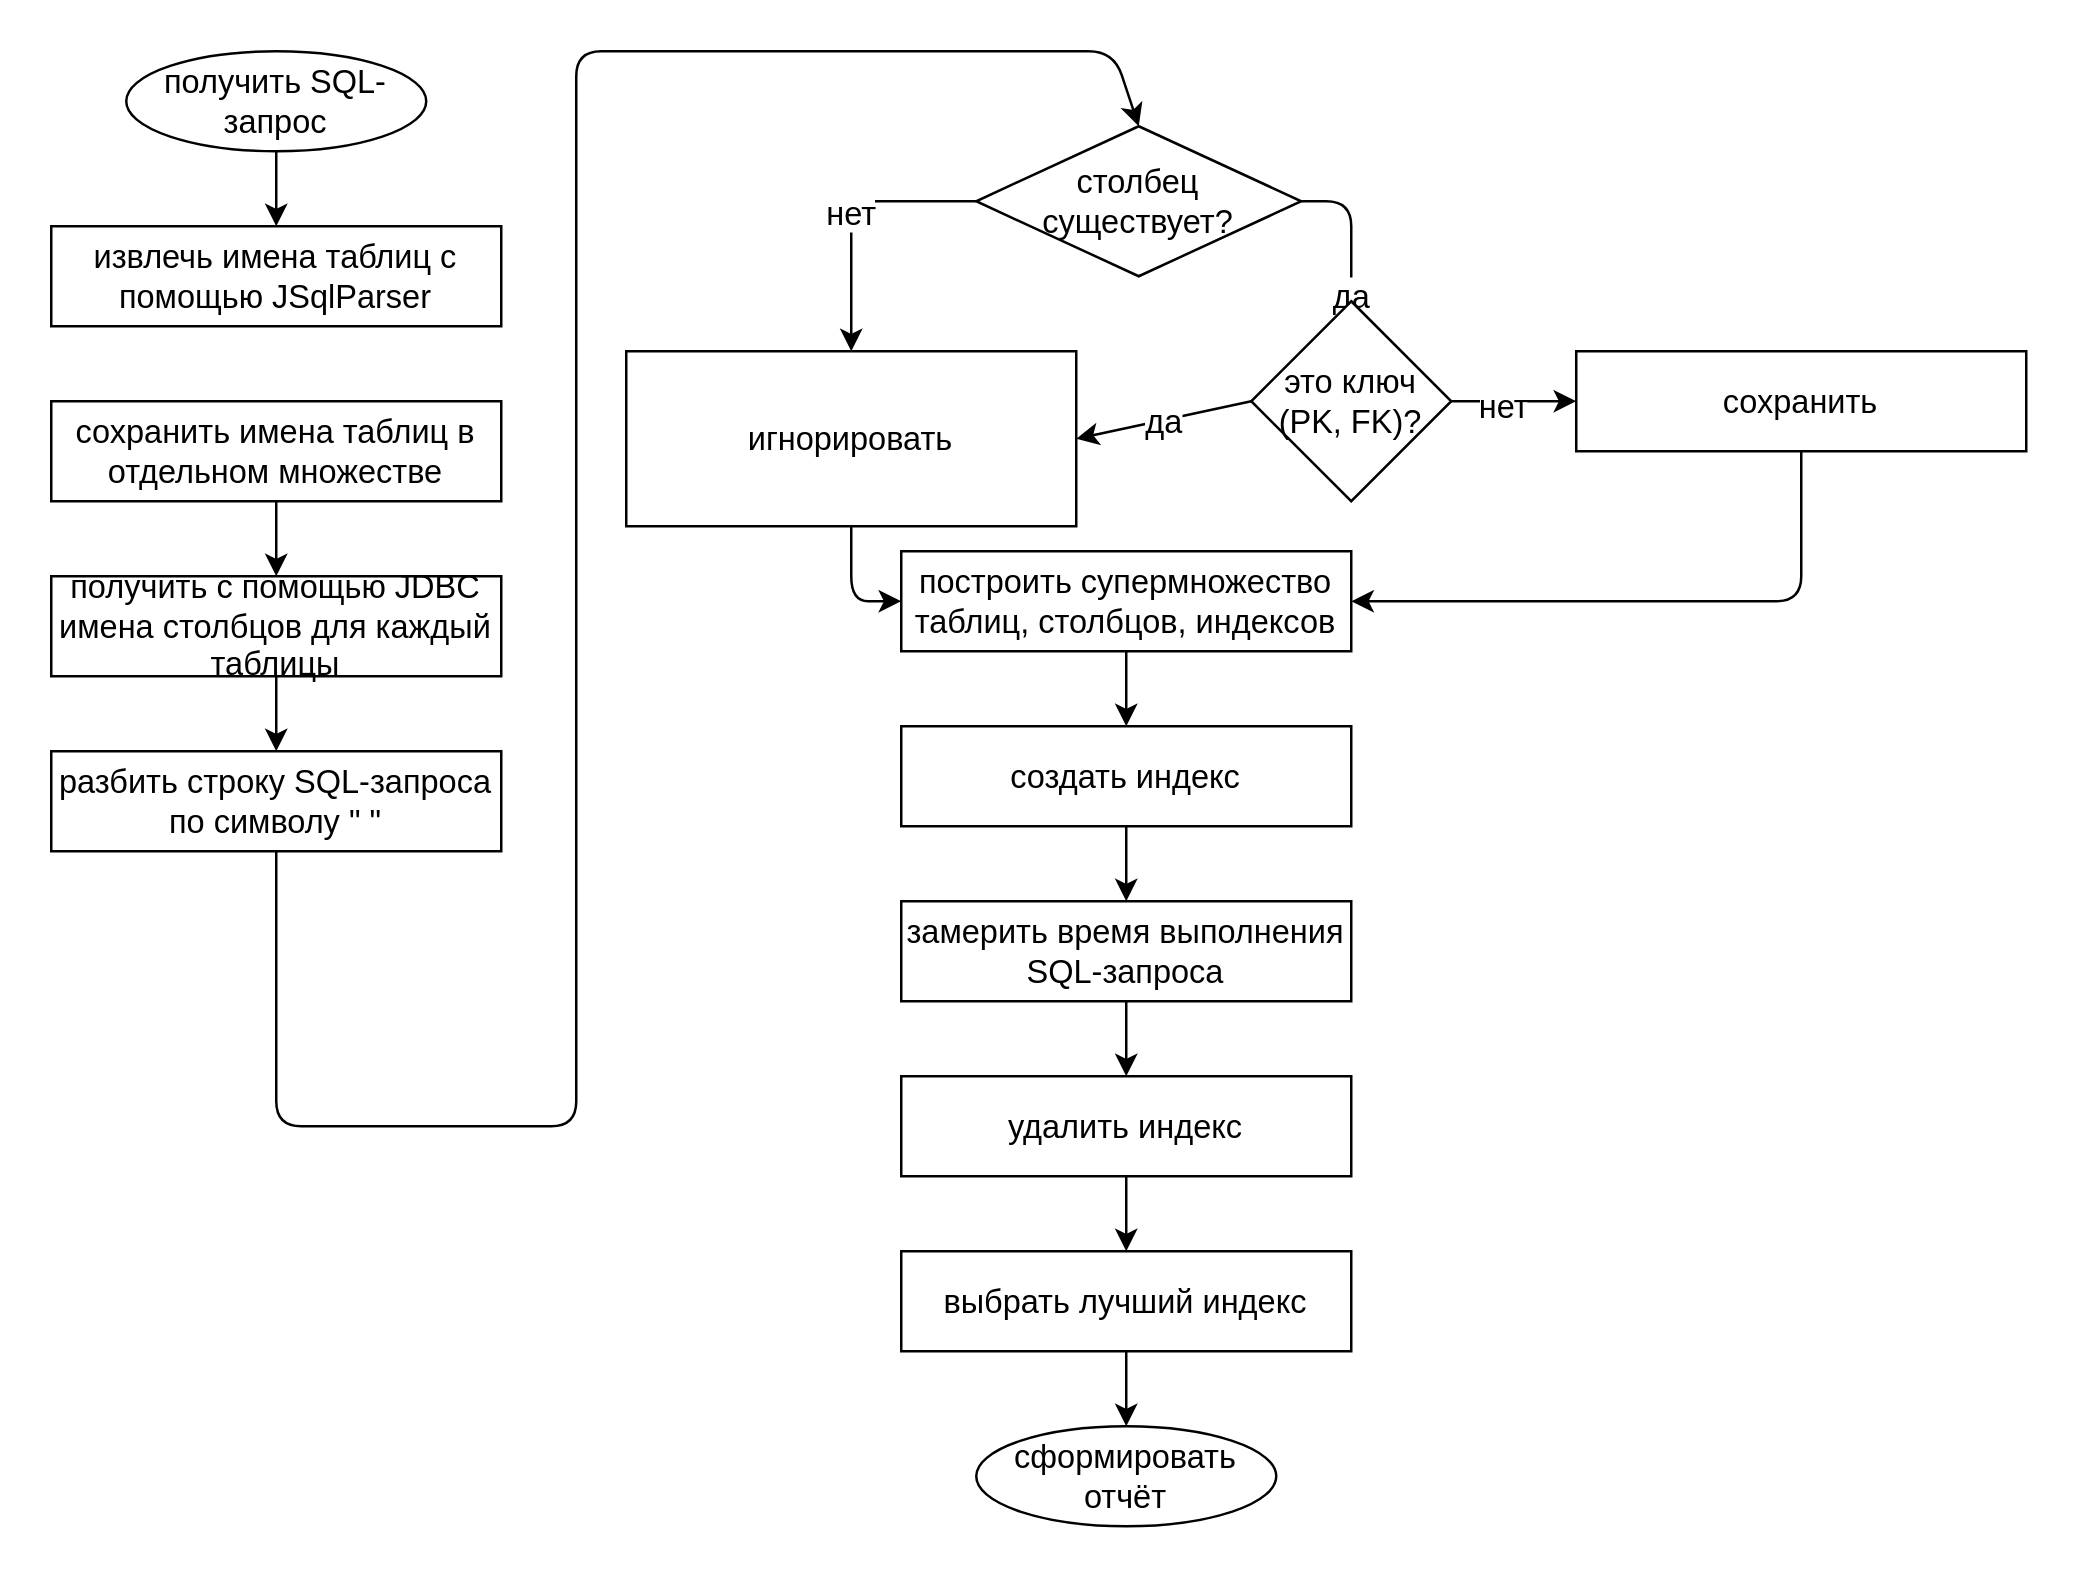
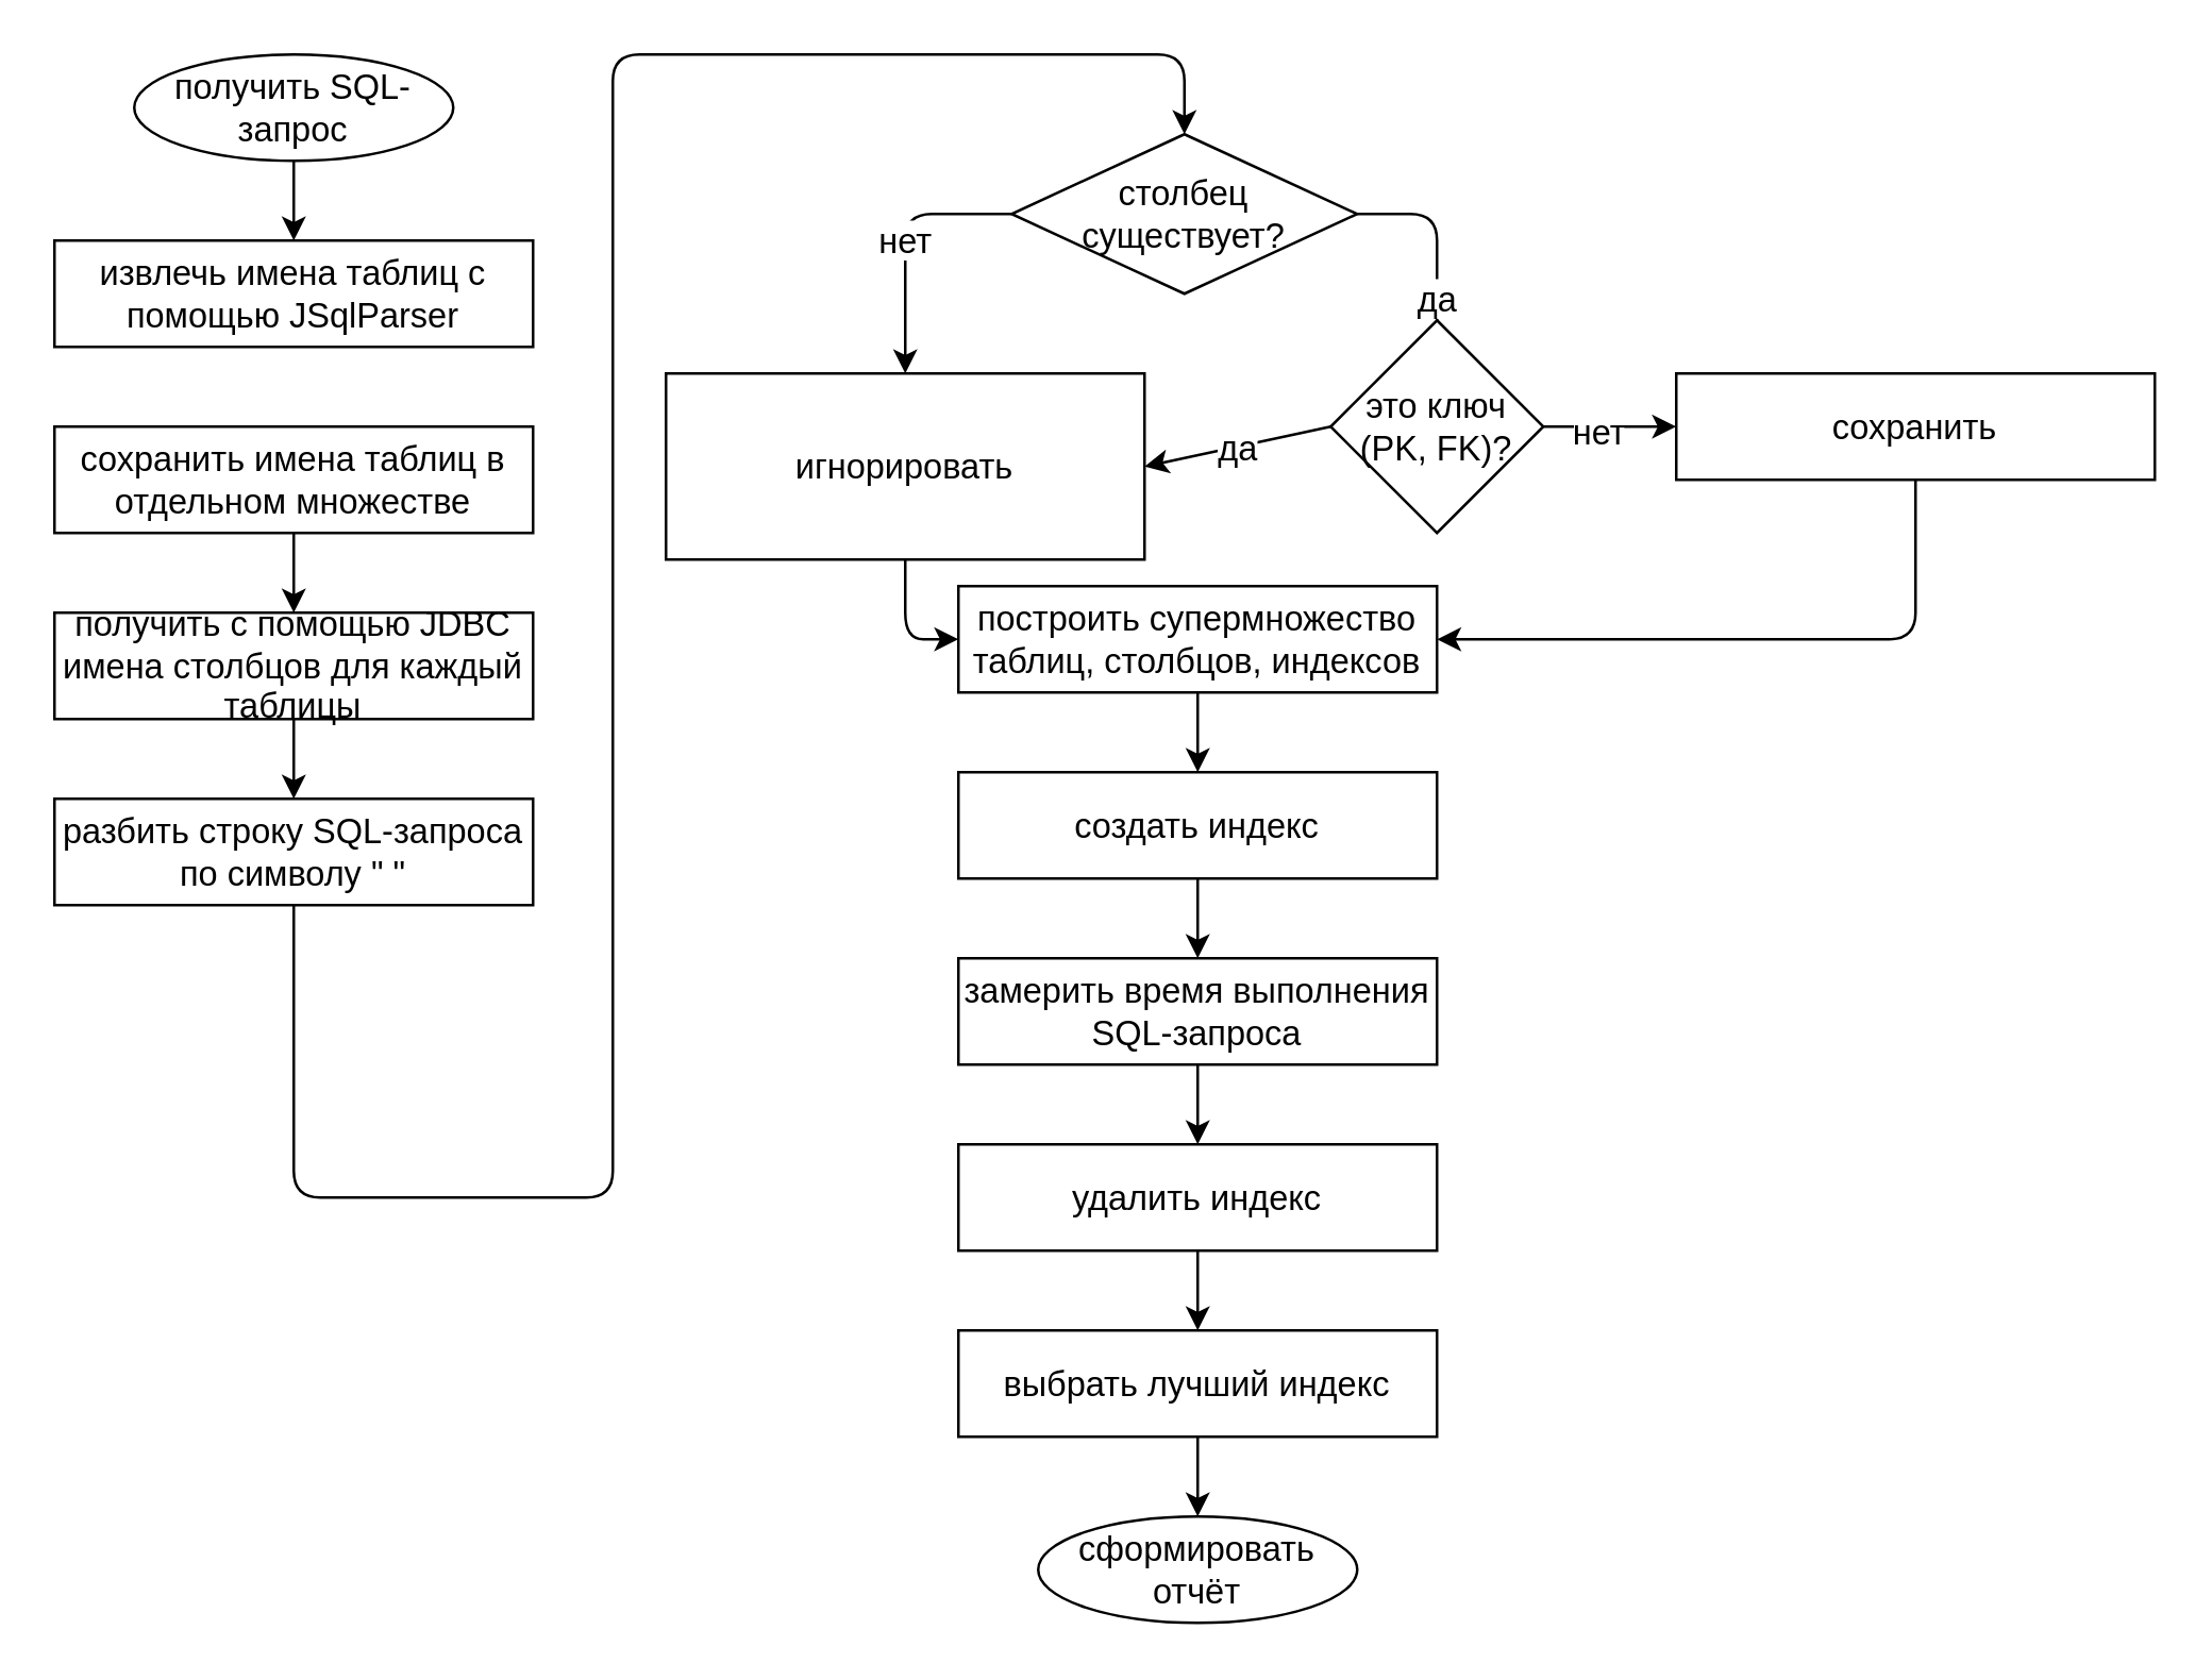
  <mxCell id="0" />
  <mxCell id="1" parent="0" />
  <mxCell id="2" value="&lt;font style=&quot;font-size: 13px;&quot;&gt;получить SQL-запрос&lt;/font&gt;" style="ellipse;whiteSpace=wrap;html=1;fontSize=13;" parent="1" vertex="1"><mxGeometry x="50" y="20" width="120" height="40" as="geometry" /></mxCell>
  <mxCell id="3" value="извлечь имена таблиц с помощью JSqlParser" style="rounded=0;whiteSpace=wrap;html=1;fontSize=13;" parent="1" vertex="1"><mxGeometry x="20" y="90" width="180" height="40" as="geometry" /></mxCell>
  <mxCell id="4" value="" style="endArrow=classic;html=1;exitX=0.5;exitY=1;exitDx=0;exitDy=0;entryX=0.5;entryY=0;entryDx=0;entryDy=0;" parent="1" source="2" target="3" edge="1"><mxGeometry width="50" height="50" relative="1" as="geometry"><mxPoint x="90" y="200" as="sourcePoint" /><mxPoint x="140" y="150" as="targetPoint" /></mxGeometry></mxCell>
  <mxCell id="5" style="edgeStyle=none;html=1;exitX=0.5;exitY=1;exitDx=0;exitDy=0;entryX=0.5;entryY=0;entryDx=0;entryDy=0;" parent="1" source="6" target="8" edge="1"><mxGeometry relative="1" as="geometry" /></mxCell>
  <mxCell id="6" value="сохранить имена таблиц в отдельном множестве" style="rounded=0;whiteSpace=wrap;html=1;fontSize=13;" parent="1" vertex="1"><mxGeometry x="20" y="160" width="180" height="40" as="geometry" /></mxCell>
  <mxCell id="7" style="edgeStyle=none;html=1;exitX=0.5;exitY=1;exitDx=0;exitDy=0;entryX=0.5;entryY=0;entryDx=0;entryDy=0;" parent="1" source="8" target="10" edge="1"><mxGeometry relative="1" as="geometry" /></mxCell>
  <mxCell id="8" value="получить с помощью JDBC имена столбцов для каждый таблицы" style="rounded=0;whiteSpace=wrap;html=1;fontSize=13;" parent="1" vertex="1"><mxGeometry x="20" y="230" width="180" height="40" as="geometry" /></mxCell>
  <mxCell id="9" style="edgeStyle=none;html=1;exitX=0.5;exitY=1;exitDx=0;exitDy=0;entryX=0.5;entryY=0;entryDx=0;entryDy=0;" parent="1" source="10" target="13" edge="1"><mxGeometry relative="1" as="geometry"><mxPoint x="490" y="30" as="targetPoint" /><Array as="points"><mxPoint x="110" y="450" /><mxPoint x="230" y="450" /><mxPoint x="230" y="20" /><mxPoint x="445" y="20" /></Array></mxGeometry></mxCell>
  <mxCell id="10" value="разбить строку SQL-запроса по символу &quot; &quot;" style="rounded=0;whiteSpace=wrap;html=1;fontSize=13;" parent="1" vertex="1"><mxGeometry x="20" y="300" width="180" height="40" as="geometry" /></mxCell>
  <mxCell id="11" value="нет" style="edgeStyle=none;html=1;exitX=0;exitY=0.5;exitDx=0;exitDy=0;entryX=0.5;entryY=0;entryDx=0;entryDy=0;fontSize=13;" parent="1" source="13" target="17" edge="1"><mxGeometry relative="1" as="geometry"><Array as="points"><mxPoint x="340" y="80" /></Array></mxGeometry></mxCell>
  <mxCell id="12" value="да" style="edgeStyle=none;html=1;exitX=1;exitY=0.5;exitDx=0;exitDy=0;entryX=0.5;entryY=0;entryDx=0;entryDy=0;fontSize=13;" parent="1" source="13" target="21" edge="1"><mxGeometry x="-0.176" relative="1" as="geometry"><Array as="points"><mxPoint x="540" y="80" /><mxPoint x="540" y="160" /></Array><mxPoint as="offset" /></mxGeometry></mxCell>
- <mxCell id="13" value="столбец существует?" style="rhombus;whiteSpace=wrap;html=1;fontSize=13;" parent="1" vertex="1"><mxGeometry x="390" y="50" width="130" height="60" as="geometry" /></mxCell>
+ <mxCell id="13" value="столбец существует?" style="rhombus;whiteSpace=wrap;html=1;fontSize=13;" parent="1" vertex="1"><mxGeometry x="380" y="50" width="130" height="60" as="geometry" /></mxCell>
  <mxCell id="14" style="edgeStyle=none;html=1;exitX=0.5;exitY=1;exitDx=0;exitDy=0;entryX=1;entryY=0.5;entryDx=0;entryDy=0;" parent="1" source="15" target="23" edge="1"><mxGeometry relative="1" as="geometry"><Array as="points"><mxPoint x="720" y="240" /></Array></mxGeometry></mxCell>
  <mxCell id="15" value="сохранить" style="rounded=0;whiteSpace=wrap;html=1;fontSize=13;" parent="1" vertex="1"><mxGeometry x="630" y="140" width="180" height="40" as="geometry" /></mxCell>
  <mxCell id="16" style="edgeStyle=none;html=1;exitX=0.5;exitY=1;exitDx=0;exitDy=0;entryX=0;entryY=0.5;entryDx=0;entryDy=0;" parent="1" source="17" target="23" edge="1"><mxGeometry relative="1" as="geometry"><Array as="points"><mxPoint x="340" y="240" /></Array></mxGeometry></mxCell>
  <mxCell id="17" value="игнорировать" style="rounded=0;whiteSpace=wrap;html=1;fontSize=13;" parent="1" vertex="1"><mxGeometry x="250" y="140" width="180" height="70" as="geometry" /></mxCell>
  <mxCell id="18" value="да" style="edgeStyle=none;html=1;exitX=0;exitY=0.5;exitDx=0;exitDy=0;entryX=1;entryY=0.5;entryDx=0;entryDy=0;fontSize=13;" parent="1" source="21" target="17" edge="1"><mxGeometry relative="1" as="geometry" /></mxCell>
  <mxCell id="19" style="edgeStyle=none;html=1;exitX=1;exitY=0.5;exitDx=0;exitDy=0;entryX=0;entryY=0.5;entryDx=0;entryDy=0;" parent="1" source="21" target="15" edge="1"><mxGeometry relative="1" as="geometry" /></mxCell>
  <mxCell id="20" value="нет" style="edgeLabel;html=1;align=center;verticalAlign=middle;resizable=0;points=[];fontSize=13;" parent="19" vertex="1" connectable="0"><mxGeometry x="-0.187" y="-1" relative="1" as="geometry"><mxPoint as="offset" /></mxGeometry></mxCell>
  <mxCell id="21" value="это ключ (PK, FK)?" style="rhombus;whiteSpace=wrap;html=1;fontSize=13;" parent="1" vertex="1"><mxGeometry x="500" y="120" width="80" height="80" as="geometry" /></mxCell>
  <mxCell id="22" style="edgeStyle=none;html=1;exitX=0.5;exitY=1;exitDx=0;exitDy=0;entryX=0.5;entryY=0;entryDx=0;entryDy=0;" parent="1" source="23" target="25" edge="1"><mxGeometry relative="1" as="geometry" /></mxCell>
  <mxCell id="23" value="построить супермножество таблиц, столбцов, индексов" style="rounded=0;whiteSpace=wrap;html=1;fontSize=13;" parent="1" vertex="1"><mxGeometry x="360" y="220" width="180" height="40" as="geometry" /></mxCell>
  <mxCell id="24" style="edgeStyle=none;html=1;exitX=0.5;exitY=1;exitDx=0;exitDy=0;entryX=0.5;entryY=0;entryDx=0;entryDy=0;" parent="1" source="25" target="27" edge="1"><mxGeometry relative="1" as="geometry" /></mxCell>
  <mxCell id="25" value="создать индекс" style="rounded=0;whiteSpace=wrap;html=1;fontSize=13;" parent="1" vertex="1"><mxGeometry x="360" y="290" width="180" height="40" as="geometry" /></mxCell>
  <mxCell id="26" style="edgeStyle=none;html=1;exitX=0.5;exitY=1;exitDx=0;exitDy=0;entryX=0.5;entryY=0;entryDx=0;entryDy=0;" parent="1" source="27" target="29" edge="1"><mxGeometry relative="1" as="geometry" /></mxCell>
  <mxCell id="27" value="замерить время выполнения SQL-запроса" style="rounded=0;whiteSpace=wrap;html=1;fontSize=13;" parent="1" vertex="1"><mxGeometry x="360" y="360" width="180" height="40" as="geometry" /></mxCell>
  <mxCell id="28" style="edgeStyle=none;html=1;exitX=0.5;exitY=1;exitDx=0;exitDy=0;entryX=0.5;entryY=0;entryDx=0;entryDy=0;" parent="1" source="29" target="31" edge="1"><mxGeometry relative="1" as="geometry" /></mxCell>
  <mxCell id="29" value="удалить индекс" style="rounded=0;whiteSpace=wrap;html=1;fontSize=13;" parent="1" vertex="1"><mxGeometry x="360" y="430" width="180" height="40" as="geometry" /></mxCell>
  <mxCell id="30" style="edgeStyle=none;html=1;exitX=0.5;exitY=1;exitDx=0;exitDy=0;entryX=0.5;entryY=0;entryDx=0;entryDy=0;" parent="1" source="31" target="32" edge="1"><mxGeometry relative="1" as="geometry" /></mxCell>
  <mxCell id="31" value="выбрать лучший индекс" style="rounded=0;whiteSpace=wrap;html=1;fontSize=13;" parent="1" vertex="1"><mxGeometry x="360" y="500" width="180" height="40" as="geometry" /></mxCell>
  <mxCell id="32" value="сформировать отчёт" style="ellipse;whiteSpace=wrap;html=1;fontSize=13;" parent="1" vertex="1"><mxGeometry x="390" y="570" width="120" height="40" as="geometry" /></mxCell>
